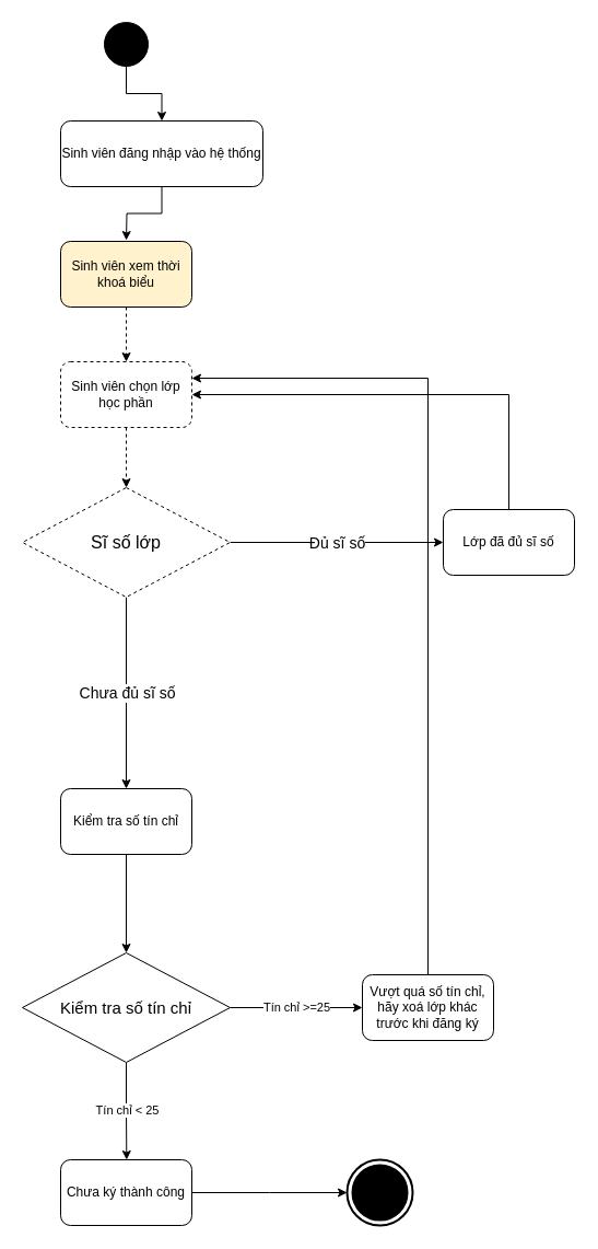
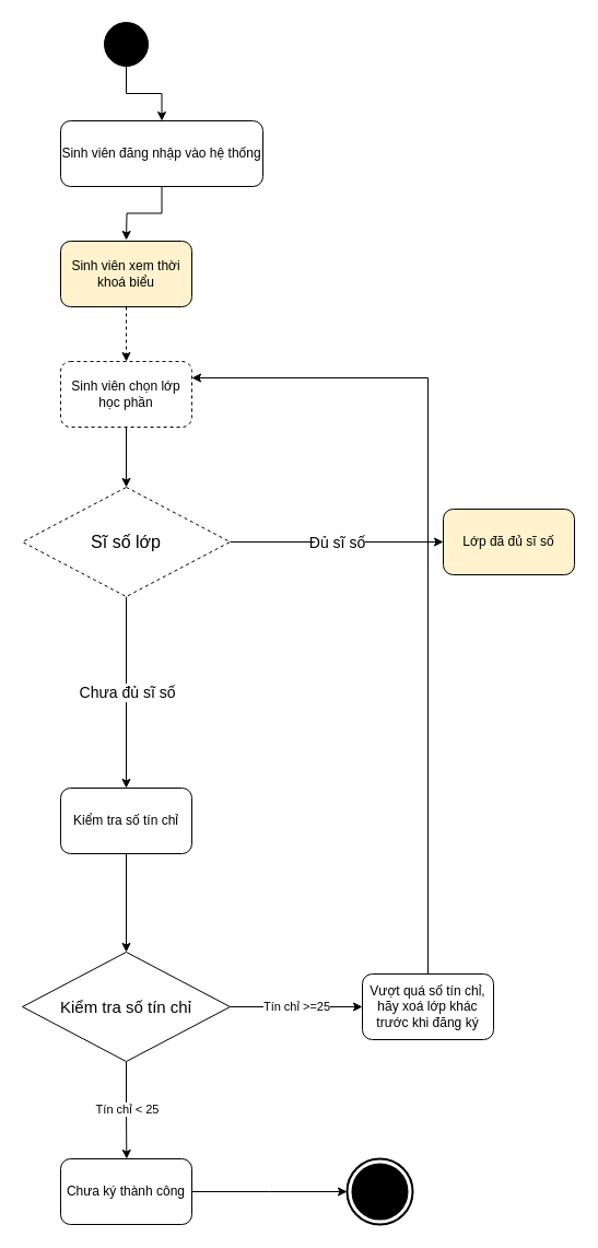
  <mxCell id="0" />
  <mxCell id="1" parent="0" />
  <mxCell id="2" style="edgeStyle=orthogonalEdgeStyle;rounded=0;orthogonalLoop=1;jettySize=auto;html=1;exitX=0.5;exitY=1;exitDx=0;exitDy=0;entryX=0.5;entryY=0;entryDx=0;entryDy=0;" edge="1" parent="1" source="3" target="5"><mxGeometry relative="1" as="geometry" /></mxCell>
  <mxCell id="3" value="" style="ellipse;whiteSpace=wrap;html=1;aspect=fixed;fillColor=#000000;" vertex="1" parent="1"><mxGeometry x="95" y="20" width="40" height="40" as="geometry" /></mxCell>
  <mxCell id="4" style="edgeStyle=orthogonalEdgeStyle;rounded=0;orthogonalLoop=1;jettySize=auto;html=1;exitX=0.5;exitY=1;exitDx=0;exitDy=0;" edge="1" parent="1" source="5"><mxGeometry relative="1" as="geometry"><mxPoint x="115.026" y="219" as="targetPoint" /></mxGeometry></mxCell>
  <mxCell id="5" value="Sinh viên đăng nhập vào hệ thống" style="rounded=1;whiteSpace=wrap;html=1;" vertex="1" parent="1"><mxGeometry x="55" y="110" width="185" height="60" as="geometry" /></mxCell>
  <mxCell id="6" style="edgeStyle=orthogonalEdgeStyle;rounded=0;orthogonalLoop=1;jettySize=auto;html=1;exitX=0.5;exitY=1;exitDx=0;exitDy=0;entryX=0.5;entryY=0;entryDx=0;entryDy=0;dashed=1;" edge="1" parent="1" source="7" target="9"><mxGeometry relative="1" as="geometry" /></mxCell>
  <mxCell id="7" value="Sinh viên xem thời khoá biểu" style="rounded=1;whiteSpace=wrap;html=1;fillColor=#fff2cc;" vertex="1" parent="1"><mxGeometry x="55" y="220" width="120" height="60" as="geometry" /></mxCell>
- <mxCell id="8" style="edgeStyle=orthogonalEdgeStyle;rounded=0;orthogonalLoop=1;jettySize=auto;html=1;exitX=0.5;exitY=1;exitDx=0;exitDy=0;entryX=0.5;entryY=0;entryDx=0;entryDy=0;dashed=1;" edge="1" parent="1" source="9" target="12"><mxGeometry relative="1" as="geometry" /></mxCell>
+ <mxCell id="8" style="edgeStyle=orthogonalEdgeStyle;rounded=0;orthogonalLoop=1;jettySize=auto;html=1;exitX=0.5;exitY=1;exitDx=0;exitDy=0;entryX=0.5;entryY=0;entryDx=0;entryDy=0;" edge="1" parent="1" source="9" target="12"><mxGeometry relative="1" as="geometry" /></mxCell>
  <mxCell id="9" value="Sinh viên chọn lớp học phần" style="rounded=1;whiteSpace=wrap;html=1;dashed=1;" vertex="1" parent="1"><mxGeometry x="55" y="330" width="120" height="60" as="geometry" /></mxCell>
  <mxCell id="10" value="&lt;font style=&quot;font-size: 14px;&quot;&gt;Đủ sĩ số&lt;/font&gt;" style="edgeStyle=orthogonalEdgeStyle;rounded=0;orthogonalLoop=1;jettySize=auto;html=1;" edge="1" parent="1" source="12"><mxGeometry relative="1" as="geometry"><mxPoint x="405" y="495" as="targetPoint" /></mxGeometry></mxCell>
  <mxCell id="11" value="&lt;font style=&quot;font-size: 14px;&quot;&gt;Chưa đủ sĩ số&lt;/font&gt;" style="edgeStyle=orthogonalEdgeStyle;rounded=0;orthogonalLoop=1;jettySize=auto;html=1;exitX=0.5;exitY=1;exitDx=0;exitDy=0;" edge="1" parent="1" source="12"><mxGeometry relative="1" as="geometry"><mxPoint x="115" y="720" as="targetPoint" /></mxGeometry></mxCell>
  <mxCell id="12" value="&lt;font style=&quot;font-size: 16px;&quot;&gt;Sĩ số lớp&lt;/font&gt;" style="rhombus;whiteSpace=wrap;html=1;dashed=1;" vertex="1" parent="1"><mxGeometry x="20" y="445" width="190" height="100" as="geometry" /></mxCell>
- <mxCell id="13" style="edgeStyle=orthogonalEdgeStyle;rounded=0;orthogonalLoop=1;jettySize=auto;html=1;exitX=0.5;exitY=0;exitDx=0;exitDy=0;entryX=1;entryY=0.5;entryDx=0;entryDy=0;" edge="1" parent="1" source="14" target="9"><mxGeometry relative="1" as="geometry" /></mxCell>
- <mxCell id="14" value="Lớp đã đủ sĩ số" style="rounded=1;whiteSpace=wrap;html=1;" vertex="1" parent="1"><mxGeometry x="405" y="465" width="120" height="60" as="geometry" /></mxCell>
+ <mxCell id="14" value="Lớp đã đủ sĩ số" style="rounded=1;whiteSpace=wrap;html=1;fillColor=#fff2cc;" vertex="1" parent="1"><mxGeometry x="405" y="465" width="120" height="60" as="geometry" /></mxCell>
  <mxCell id="15" style="edgeStyle=orthogonalEdgeStyle;rounded=0;orthogonalLoop=1;jettySize=auto;html=1;exitX=0.5;exitY=1;exitDx=0;exitDy=0;entryX=0.5;entryY=0;entryDx=0;entryDy=0;" edge="1" parent="1" source="16" target="19"><mxGeometry relative="1" as="geometry" /></mxCell>
  <mxCell id="16" value="Kiểm tra số tín chỉ" style="rounded=1;whiteSpace=wrap;html=1;" vertex="1" parent="1"><mxGeometry x="55" y="720" width="120" height="60" as="geometry" /></mxCell>
  <mxCell id="17" value="Tín chỉ &amp;gt;=25" style="edgeStyle=orthogonalEdgeStyle;rounded=0;orthogonalLoop=1;jettySize=auto;html=1;exitX=1;exitY=0.5;exitDx=0;exitDy=0;entryX=0;entryY=0.5;entryDx=0;entryDy=0;" edge="1" parent="1" source="19" target="21"><mxGeometry relative="1" as="geometry"><mxPoint x="397" y="920" as="targetPoint" /></mxGeometry></mxCell>
  <mxCell id="18" value="Tín chỉ &amp;lt; 25" style="edgeStyle=orthogonalEdgeStyle;rounded=0;orthogonalLoop=1;jettySize=auto;html=1;exitX=0.5;exitY=1;exitDx=0;exitDy=0;" edge="1" parent="1" source="19"><mxGeometry relative="1" as="geometry"><mxPoint x="115.333" y="1059" as="targetPoint" /></mxGeometry></mxCell>
  <mxCell id="19" value="&lt;font style=&quot;font-size: 15px;&quot;&gt;Kiểm tra số tín chỉ&lt;/font&gt;" style="rhombus;whiteSpace=wrap;html=1;" vertex="1" parent="1"><mxGeometry x="20" y="870" width="190" height="100" as="geometry" /></mxCell>
  <mxCell id="20" style="edgeStyle=orthogonalEdgeStyle;rounded=0;orthogonalLoop=1;jettySize=auto;html=1;exitX=0.5;exitY=0;exitDx=0;exitDy=0;entryX=1;entryY=0.25;entryDx=0;entryDy=0;" edge="1" parent="1" source="21" target="9"><mxGeometry relative="1" as="geometry" /></mxCell>
  <mxCell id="21" value="Vượt quá số tín chỉ, hãy xoá lớp khác trước khi đăng ký" style="rounded=1;whiteSpace=wrap;html=1;" vertex="1" parent="1"><mxGeometry x="331" y="890" width="120" height="60" as="geometry" /></mxCell>
  <mxCell id="22" style="edgeStyle=orthogonalEdgeStyle;rounded=0;orthogonalLoop=1;jettySize=auto;html=1;exitX=1;exitY=0.5;exitDx=0;exitDy=0;" edge="1" parent="1" source="23"><mxGeometry relative="1" as="geometry"><mxPoint x="317" y="1089" as="targetPoint" /></mxGeometry></mxCell>
  <mxCell id="23" value="Chưa ký thành công" style="rounded=1;whiteSpace=wrap;html=1;" vertex="1" parent="1"><mxGeometry x="55" y="1059" width="120" height="60" as="geometry" /></mxCell>
  <mxCell id="24" value="" style="strokeWidth=2;html=1;shape=mxgraph.flowchart.start_2;whiteSpace=wrap;" vertex="1" parent="1"><mxGeometry x="317" y="1059" width="60" height="60" as="geometry" /></mxCell>
  <mxCell id="25" value="" style="strokeWidth=2;html=1;shape=mxgraph.flowchart.start_2;whiteSpace=wrap;fillColor=#000000;" vertex="1" parent="1"><mxGeometry x="322" y="1064" width="50" height="50" as="geometry" /></mxCell>
